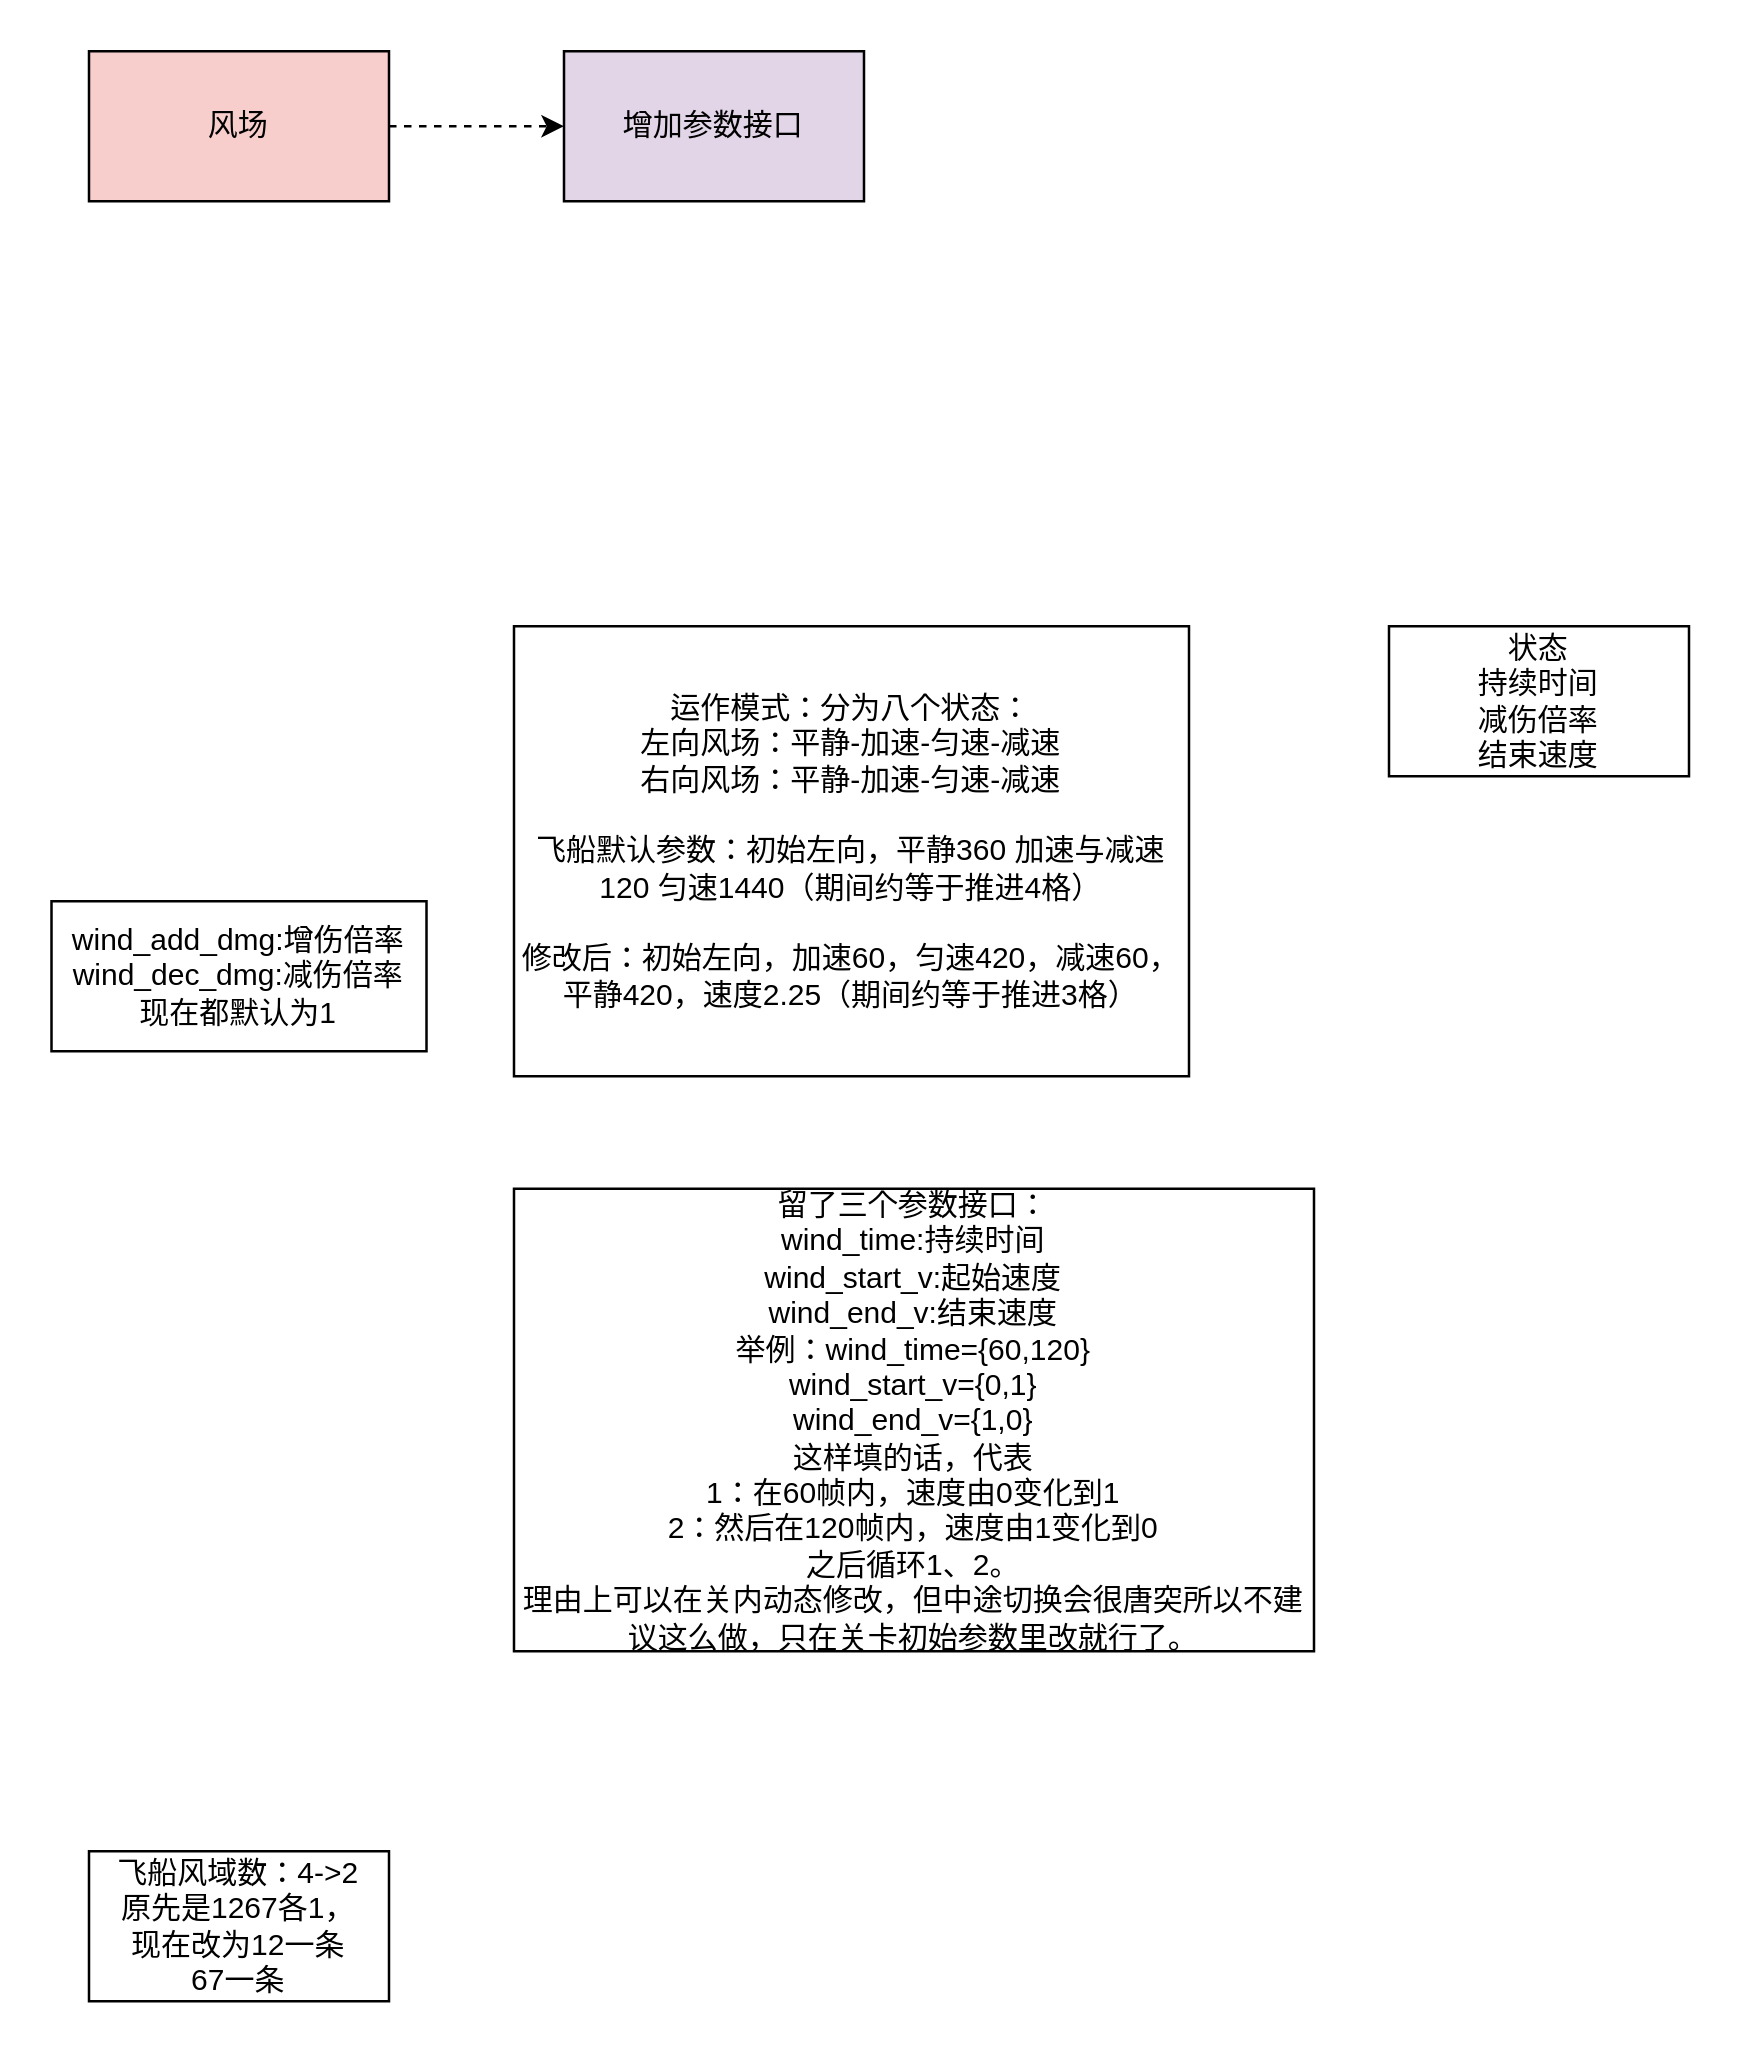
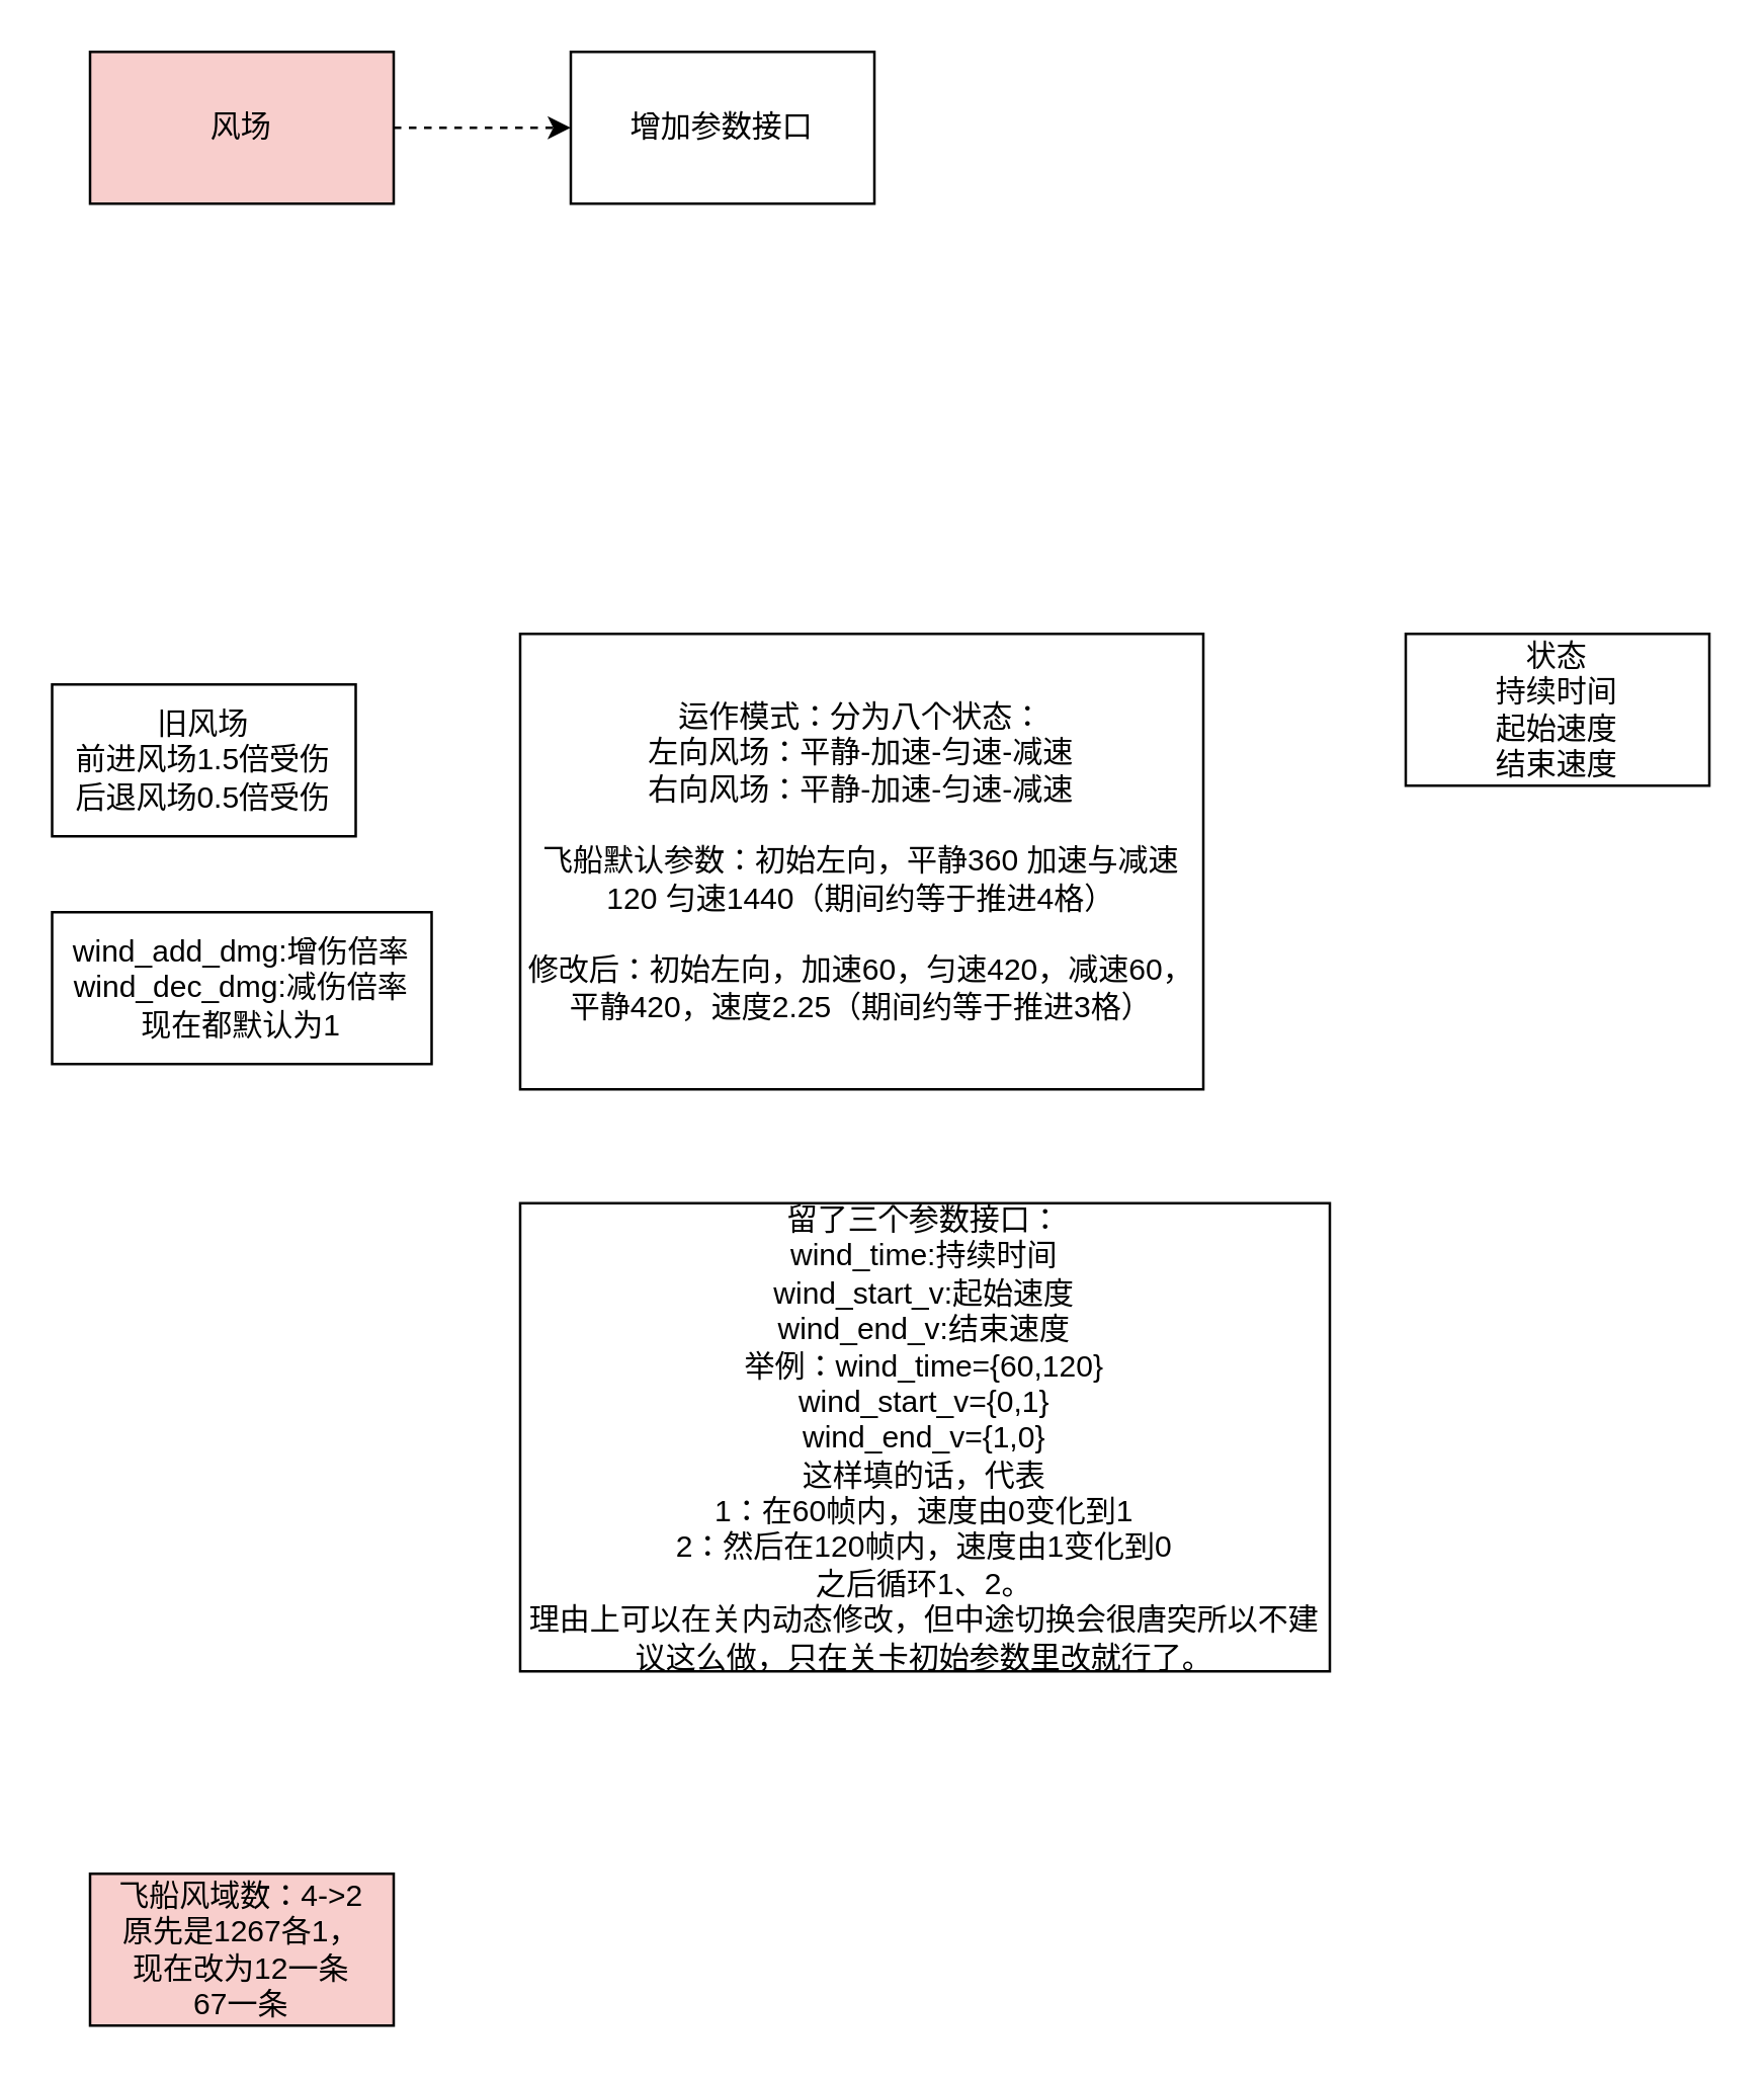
  <mxCell id="0" />
  <mxCell id="1" parent="0" />
  <mxCell id="2" style="edgeStyle=orthogonalEdgeStyle;rounded=0;orthogonalLoop=1;jettySize=auto;html=1;dashed=1;" parent="1" source="3" target="4" edge="1"><mxGeometry relative="1" as="geometry" /></mxCell>
  <mxCell id="3" value="风场" style="rounded=0;whiteSpace=wrap;html=1;fillColor=#f8cecc;" parent="1" vertex="1"><mxGeometry x="35" y="20" width="120" height="60" as="geometry" /></mxCell>
- <mxCell id="4" value="增加参数接口" style="rounded=0;whiteSpace=wrap;html=1;fillColor=#e1d5e7;" parent="1" vertex="1"><mxGeometry x="225" y="20" width="120" height="60" as="geometry" /></mxCell>
+ <mxCell id="4" value="增加参数接口" style="rounded=0;whiteSpace=wrap;html=1;" parent="1" vertex="1"><mxGeometry x="225" y="20" width="120" height="60" as="geometry" /></mxCell>
+ <mxCell id="5" value="旧风场&lt;br&gt;前进风场1.5倍受伤&lt;br&gt;后退风场0.5倍受伤" style="rounded=0;whiteSpace=wrap;html=1;" parent="1" vertex="1"><mxGeometry x="20" y="270" width="120" height="60" as="geometry" /></mxCell>
  <mxCell id="6" value="运作模式：分为八个状态：&lt;br&gt;左向风场：平静-加速-匀速-减速&lt;br&gt;右向风场：平静-加速-匀速-减速&lt;br&gt;&lt;br&gt;飞船默认参数：初始左向，平静360 加速与减速120 匀速1440（期间约等于推进4格）&lt;br&gt;&lt;br&gt;修改后：初始左向，加速60，匀速420，减速60，平静420，速度2.25（期间约等于推进3格）" style="rounded=0;whiteSpace=wrap;html=1;" parent="1" vertex="1"><mxGeometry x="205" y="250" width="270" height="180" as="geometry" /></mxCell>
- <mxCell id="7" value="状态&lt;br&gt;持续时间&lt;br&gt;减伤倍率&lt;br&gt;结束速度" style="rounded=0;whiteSpace=wrap;html=1;" parent="1" vertex="1"><mxGeometry x="555" y="250" width="120" height="60" as="geometry" /></mxCell>
+ <mxCell id="7" value="状态&lt;br&gt;持续时间&lt;br&gt;起始速度&lt;br&gt;结束速度" style="rounded=0;whiteSpace=wrap;html=1;" parent="1" vertex="1"><mxGeometry x="555" y="250" width="120" height="60" as="geometry" /></mxCell>
  <mxCell id="8" value="留了三个参数接口：&lt;br&gt;wind_time:持续时间&lt;br&gt;wind_start_v:起始速度&lt;br&gt;wind_end_v:结束速度&lt;br&gt;举例：wind_time={60,120}&lt;br&gt;wind_start_v={0,1}&lt;br&gt;wind_end_v={1,0}&lt;br&gt;这样填的话，代表&lt;br&gt;1：在60帧内，速度由0变化到1&lt;br&gt;2：然后在120帧内，速度由1变化到0&lt;br&gt;之后循环1、2。&lt;br&gt;理由上可以在关内动态修改，但中途切换会很唐突所以不建议这么做，只在关卡初始参数里改就行了。" style="rounded=0;whiteSpace=wrap;html=1;" parent="1" vertex="1"><mxGeometry x="205" y="475" width="320" height="185" as="geometry" /></mxCell>
- <mxCell id="9" value="飞船风域数：4-&amp;gt;2&lt;br&gt;原先是1267各1，&lt;br&gt;现在改为12一条&lt;br&gt;67一条" style="rounded=0;whiteSpace=wrap;html=1;" parent="1" vertex="1"><mxGeometry x="35" y="740" width="120" height="60" as="geometry" /></mxCell>
+ <mxCell id="9" value="飞船风域数：4-&amp;gt;2&lt;br&gt;原先是1267各1，&lt;br&gt;现在改为12一条&lt;br&gt;67一条" style="rounded=0;whiteSpace=wrap;html=1;fillColor=#f8cecc;" parent="1" vertex="1"><mxGeometry x="35" y="740" width="120" height="60" as="geometry" /></mxCell>
  <mxCell id="10" value="wind_add_dmg:增伤倍率&lt;br&gt;wind_dec_dmg:减伤倍率&lt;br&gt;现在都默认为1" style="rounded=0;whiteSpace=wrap;html=1;" parent="1" vertex="1"><mxGeometry x="20" y="360" width="150" height="60" as="geometry" /></mxCell>
